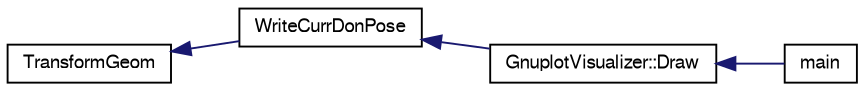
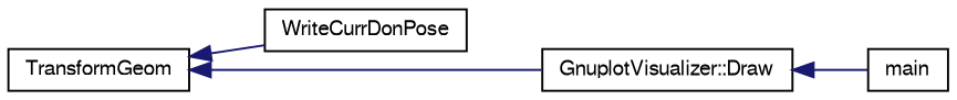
  digraph {
    rankdir=LR
    node [color=black fillcolor=white fontname=FreeSans fontsize=10 shape=record style=filled]
    edge [color=midnightblue dir=back fontname=FreeSans fontsize=10 labelfontname=FreeSans labelfontsize=10 style=solid]
    n1 [height=0.2 label=TransformGeom width=0.4]
    n2 [height=0.2 label=WriteCurrDonPose width=0.4]
    n3 [height=0.2 label="GnuplotVisualizer::Draw" width=0.4]
    n4 [height=0.2 label=main width=0.4]
    n1 -> n2
-   n2 -> n3
+   n1 -> n3
    n3 -> n4
  }
